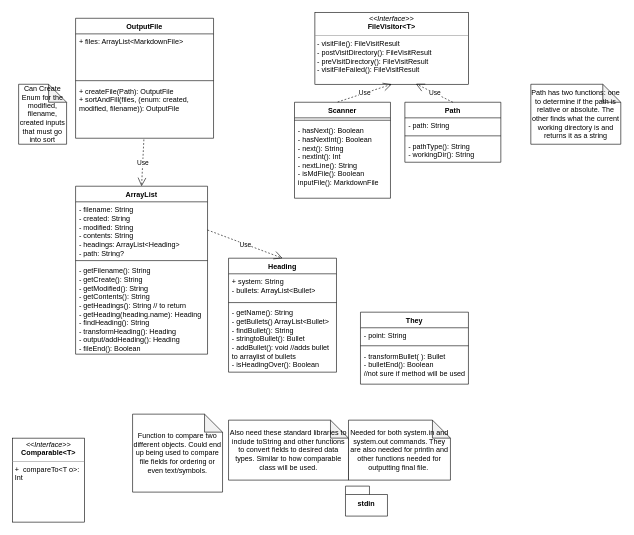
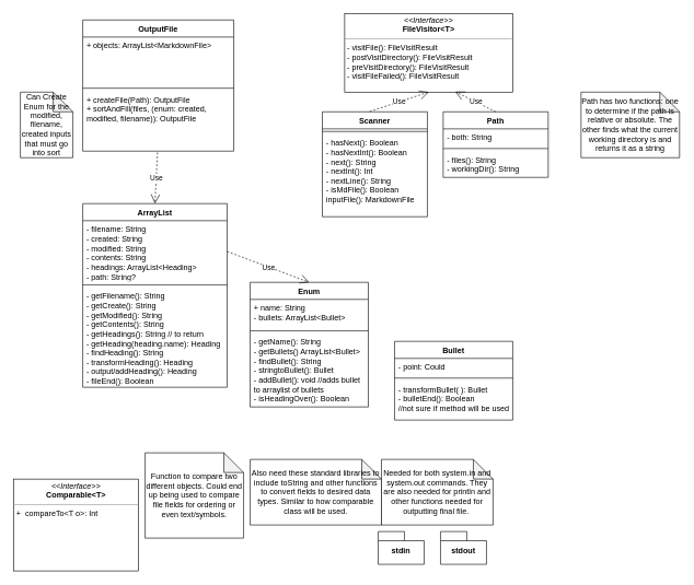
  <mxCell id="0" />
  <mxCell id="1" parent="0" />
  <mxCell id="2" value="ArrayList" style="swimlane;fontStyle=1;align=center;verticalAlign=top;childLayout=stackLayout;horizontal=1;startSize=26;horizontalStack=0;resizeParent=1;resizeParentMax=0;resizeLast=0;collapsible=1;marginBottom=0;whiteSpace=wrap;html=1;" parent="1" vertex="1"><mxGeometry x="125" y="310" width="220" height="280" as="geometry" /></mxCell>
  <mxCell id="3" value="- filename: String&lt;br&gt;- created: String&amp;nbsp;&lt;br&gt;- modified: String&lt;br&gt;- contents: String&lt;br&gt;- headings: ArrayList&amp;lt;Heading&amp;gt;&lt;br&gt;- path: String?" style="text;strokeColor=none;fillColor=none;align=left;verticalAlign=top;spacingLeft=4;spacingRight=4;overflow=hidden;rotatable=0;points=[[0,0.5],[1,0.5]];portConstraint=eastwest;whiteSpace=wrap;html=1;" parent="2" vertex="1"><mxGeometry y="26" width="220" height="94" as="geometry" /></mxCell>
  <mxCell id="4" value="" style="line;strokeWidth=1;fillColor=none;align=left;verticalAlign=middle;spacingTop=-1;spacingLeft=3;spacingRight=3;rotatable=0;labelPosition=right;points=[];portConstraint=eastwest;strokeColor=inherit;" parent="2" vertex="1"><mxGeometry y="120" width="220" height="8" as="geometry" /></mxCell>
  <mxCell id="5" value="&lt;div&gt;- getFilename(): String&lt;/div&gt;&lt;div&gt;- getCreate(): String&lt;/div&gt;&lt;div&gt;- getModified(): String&amp;nbsp;&lt;/div&gt;&lt;div&gt;- getContents(): String&lt;/div&gt;&lt;div&gt;- getHeadings(): String // to return&lt;/div&gt;&lt;div&gt;- getHeading(heading.name): Heading&lt;/div&gt;&lt;div&gt;- findHeading(): String&lt;/div&gt;&lt;div&gt;- transformHeading(): Heading&lt;/div&gt;&lt;div&gt;- output/addHeading(): Heading&lt;/div&gt;&lt;div&gt;- fileEnd(): Boolean&lt;/div&gt;" style="text;strokeColor=none;fillColor=none;align=left;verticalAlign=top;spacingLeft=4;spacingRight=4;overflow=hidden;rotatable=0;points=[[0,0.5],[1,0.5]];portConstraint=eastwest;whiteSpace=wrap;html=1;" parent="2" vertex="1"><mxGeometry y="128" width="220" height="152" as="geometry" /></mxCell>
- <mxCell id="6" value="Heading" style="swimlane;fontStyle=1;align=center;verticalAlign=top;childLayout=stackLayout;horizontal=1;startSize=26;horizontalStack=0;resizeParent=1;resizeParentMax=0;resizeLast=0;collapsible=1;marginBottom=0;whiteSpace=wrap;html=1;" parent="1" vertex="1"><mxGeometry x="380" y="430" width="180" height="190" as="geometry" /></mxCell>
- <mxCell id="7" value="+ system: String&lt;br&gt;- bullets: ArrayList&amp;lt;Bullet&amp;gt;" style="text;strokeColor=none;fillColor=none;align=left;verticalAlign=top;spacingLeft=4;spacingRight=4;overflow=hidden;rotatable=0;points=[[0,0.5],[1,0.5]];portConstraint=eastwest;whiteSpace=wrap;html=1;" parent="6" vertex="1"><mxGeometry y="26" width="180" height="44" as="geometry" /></mxCell>
+ <mxCell id="6" value="Enum" style="swimlane;fontStyle=1;align=center;verticalAlign=top;childLayout=stackLayout;horizontal=1;startSize=26;horizontalStack=0;resizeParent=1;resizeParentMax=0;resizeLast=0;collapsible=1;marginBottom=0;whiteSpace=wrap;html=1;" parent="1" vertex="1"><mxGeometry x="380" y="430" width="180" height="190" as="geometry" /></mxCell>
+ <mxCell id="7" value="+ name: String&lt;br&gt;- bullets: ArrayList&amp;lt;Bullet&amp;gt;" style="text;strokeColor=none;fillColor=none;align=left;verticalAlign=top;spacingLeft=4;spacingRight=4;overflow=hidden;rotatable=0;points=[[0,0.5],[1,0.5]];portConstraint=eastwest;whiteSpace=wrap;html=1;" parent="6" vertex="1"><mxGeometry y="26" width="180" height="44" as="geometry" /></mxCell>
  <mxCell id="8" value="" style="line;strokeWidth=1;fillColor=none;align=left;verticalAlign=middle;spacingTop=-1;spacingLeft=3;spacingRight=3;rotatable=0;labelPosition=right;points=[];portConstraint=eastwest;strokeColor=inherit;" parent="6" vertex="1"><mxGeometry y="70" width="180" height="8" as="geometry" /></mxCell>
  <mxCell id="9" value="- getName(): String&amp;nbsp;&lt;br&gt;- getBullets() ArrayList&amp;lt;Bullet&amp;gt;&lt;br&gt;- findBullet(): String&lt;br&gt;- stringtoBullet(): Bullet&lt;br&gt;- addBullet(): void //adds bullet to arraylist of bullets&lt;br&gt;- isHeadingOver(): Boolean" style="text;strokeColor=none;fillColor=none;align=left;verticalAlign=top;spacingLeft=4;spacingRight=4;overflow=hidden;rotatable=0;points=[[0,0.5],[1,0.5]];portConstraint=eastwest;whiteSpace=wrap;html=1;" parent="6" vertex="1"><mxGeometry y="78" width="180" height="112" as="geometry" /></mxCell>
- <mxCell id="10" value="They" style="swimlane;fontStyle=1;align=center;verticalAlign=top;childLayout=stackLayout;horizontal=1;startSize=26;horizontalStack=0;resizeParent=1;resizeParentMax=0;resizeLast=0;collapsible=1;marginBottom=0;whiteSpace=wrap;html=1;" parent="1" vertex="1"><mxGeometry x="600" y="520" width="180" height="120" as="geometry" /></mxCell>
- <mxCell id="11" value="- point: String" style="text;strokeColor=none;fillColor=none;align=left;verticalAlign=top;spacingLeft=4;spacingRight=4;overflow=hidden;rotatable=0;points=[[0,0.5],[1,0.5]];portConstraint=eastwest;whiteSpace=wrap;html=1;" parent="10" vertex="1"><mxGeometry y="26" width="180" height="26" as="geometry" /></mxCell>
+ <mxCell id="10" value="Bullet" style="swimlane;fontStyle=1;align=center;verticalAlign=top;childLayout=stackLayout;horizontal=1;startSize=26;horizontalStack=0;resizeParent=1;resizeParentMax=0;resizeLast=0;collapsible=1;marginBottom=0;whiteSpace=wrap;html=1;" parent="1" vertex="1"><mxGeometry x="600" y="520" width="180" height="120" as="geometry" /></mxCell>
+ <mxCell id="11" value="- point: Could" style="text;strokeColor=none;fillColor=none;align=left;verticalAlign=top;spacingLeft=4;spacingRight=4;overflow=hidden;rotatable=0;points=[[0,0.5],[1,0.5]];portConstraint=eastwest;whiteSpace=wrap;html=1;" parent="10" vertex="1"><mxGeometry y="26" width="180" height="26" as="geometry" /></mxCell>
  <mxCell id="12" value="" style="line;strokeWidth=1;fillColor=none;align=left;verticalAlign=middle;spacingTop=-1;spacingLeft=3;spacingRight=3;rotatable=0;labelPosition=right;points=[];portConstraint=eastwest;strokeColor=inherit;" parent="10" vertex="1"><mxGeometry y="52" width="180" height="8" as="geometry" /></mxCell>
  <mxCell id="13" value="- transformBullet( ): Bullet&amp;nbsp; &lt;br&gt;- bulletEnd(): Boolean &lt;br&gt;&lt;span style=&quot;&quot;&gt; &lt;/span&gt;//not sure if method will be used" style="text;strokeColor=none;fillColor=none;align=left;verticalAlign=top;spacingLeft=4;spacingRight=4;overflow=hidden;rotatable=0;points=[[0,0.5],[1,0.5]];portConstraint=eastwest;whiteSpace=wrap;html=1;" parent="10" vertex="1"><mxGeometry y="60" width="180" height="60" as="geometry" /></mxCell>
  <mxCell id="14" value="OutputFile" style="swimlane;fontStyle=1;align=center;verticalAlign=top;childLayout=stackLayout;horizontal=1;startSize=26;horizontalStack=0;resizeParent=1;resizeParentMax=0;resizeLast=0;collapsible=1;marginBottom=0;whiteSpace=wrap;html=1;" parent="1" vertex="1"><mxGeometry x="125" y="30" width="230" height="200" as="geometry" /></mxCell>
- <mxCell id="15" value="+ files: ArrayList&amp;lt;MarkdownFile&amp;gt;&lt;br&gt;" style="text;strokeColor=none;fillColor=none;align=left;verticalAlign=top;spacingLeft=4;spacingRight=4;overflow=hidden;rotatable=0;points=[[0,0.5],[1,0.5]];portConstraint=eastwest;whiteSpace=wrap;html=1;" parent="14" vertex="1"><mxGeometry y="26" width="230" height="74" as="geometry" /></mxCell>
+ <mxCell id="15" value="+ objects: ArrayList&amp;lt;MarkdownFile&amp;gt;&lt;br&gt;" style="text;strokeColor=none;fillColor=none;align=left;verticalAlign=top;spacingLeft=4;spacingRight=4;overflow=hidden;rotatable=0;points=[[0,0.5],[1,0.5]];portConstraint=eastwest;whiteSpace=wrap;html=1;" parent="14" vertex="1"><mxGeometry y="26" width="230" height="74" as="geometry" /></mxCell>
  <mxCell id="16" value="" style="line;strokeWidth=1;fillColor=none;align=left;verticalAlign=middle;spacingTop=-1;spacingLeft=3;spacingRight=3;rotatable=0;labelPosition=right;points=[];portConstraint=eastwest;strokeColor=inherit;" parent="14" vertex="1"><mxGeometry y="100" width="230" height="8" as="geometry" /></mxCell>
  <mxCell id="17" value="+ createFile(Path): OutputFile&lt;br&gt;+ sortAndFill(files, (enum: created, modified, filename)): OutputFile" style="text;strokeColor=none;fillColor=none;align=left;verticalAlign=top;spacingLeft=4;spacingRight=4;overflow=hidden;rotatable=0;points=[[0,0.5],[1,0.5]];portConstraint=eastwest;whiteSpace=wrap;html=1;" parent="14" vertex="1"><mxGeometry y="108" width="230" height="92" as="geometry" /></mxCell>
  <mxCell id="18" value="Use" style="endArrow=open;endSize=12;dashed=1;html=1;rounded=0;exitX=1;exitY=0.5;exitDx=0;exitDy=0;entryX=0.5;entryY=0;entryDx=0;entryDy=0;" parent="1" source="3" target="6" edge="1"><mxGeometry width="160" relative="1" as="geometry"><mxPoint x="370" y="460" as="sourcePoint" /><mxPoint x="530" y="460" as="targetPoint" /></mxGeometry></mxCell>
  <mxCell id="19" value="Use" style="endArrow=open;endSize=12;dashed=1;html=1;rounded=0;exitX=0.495;exitY=1.022;exitDx=0;exitDy=0;exitPerimeter=0;entryX=0.5;entryY=0;entryDx=0;entryDy=0;" parent="1" source="17" target="2" edge="1"><mxGeometry width="160" relative="1" as="geometry"><mxPoint x="370" y="310" as="sourcePoint" /><mxPoint x="530" y="310" as="targetPoint" /></mxGeometry></mxCell>
  <mxCell id="20" value="Function to compare two different objects. Could end up being used to compare file fields for ordering or even text/symbols." style="shape=note;whiteSpace=wrap;html=1;backgroundOutline=1;darkOpacity=0.05;" parent="1" vertex="1"><mxGeometry x="220" y="690" width="150" height="130" as="geometry" /></mxCell>
- <mxCell id="21" value="&lt;p style=&quot;margin:0px;margin-top:4px;text-align:center;&quot;&gt;&lt;i&gt;&amp;lt;&amp;lt;Interface&amp;gt;&amp;gt;&lt;/i&gt;&lt;br&gt;&lt;b&gt;Comparable&amp;lt;T&amp;gt;&lt;/b&gt;&lt;/p&gt;&lt;hr size=&quot;1&quot;&gt;&lt;p style=&quot;margin:0px;margin-left:4px;&quot;&gt;&lt;span style=&quot;background-color: initial;&quot;&gt;+&amp;nbsp; compareTo&amp;lt;T o&amp;gt;: Int&lt;/span&gt;&lt;/p&gt;" style="verticalAlign=top;align=left;overflow=fill;fontSize=12;fontFamily=Helvetica;html=1;whiteSpace=wrap;" parent="1" vertex="1"><mxGeometry x="20" y="730" width="120" height="140" as="geometry" /></mxCell>
+ <mxCell id="21" value="&lt;p style=&quot;margin:0px;margin-top:4px;text-align:center;&quot;&gt;&lt;i&gt;&amp;lt;&amp;lt;Interface&amp;gt;&amp;gt;&lt;/i&gt;&lt;br&gt;&lt;b&gt;Comparable&amp;lt;T&amp;gt;&lt;/b&gt;&lt;/p&gt;&lt;hr size=&quot;1&quot;&gt;&lt;p style=&quot;margin:0px;margin-left:4px;&quot;&gt;&lt;span style=&quot;background-color: initial;&quot;&gt;+&amp;nbsp; compareTo&amp;lt;T o&amp;gt;: Int&lt;/span&gt;&lt;/p&gt;" style="verticalAlign=top;align=left;overflow=fill;fontSize=12;fontFamily=Helvetica;html=1;whiteSpace=wrap;" parent="1" vertex="1"><mxGeometry x="20" y="730" width="190" height="140" as="geometry" /></mxCell>
  <mxCell id="22" value="stdin" style="shape=folder;fontStyle=1;spacingTop=10;tabWidth=40;tabHeight=14;tabPosition=left;html=1;whiteSpace=wrap;" parent="1" vertex="1"><mxGeometry x="575" y="810" width="70" height="50" as="geometry" /></mxCell>
+ <mxCell id="23" value="stdout" style="shape=folder;fontStyle=1;spacingTop=10;tabWidth=40;tabHeight=14;tabPosition=left;html=1;whiteSpace=wrap;" parent="1" vertex="1"><mxGeometry x="670" y="810" width="70" height="50" as="geometry" /></mxCell>
  <mxCell id="24" value="Needed for both system.in and system.out commands. They are also needed for println and other functions needed for outputting final file.&amp;nbsp;" style="shape=note;whiteSpace=wrap;html=1;backgroundOutline=1;darkOpacity=0.05;" parent="1" vertex="1"><mxGeometry x="580" y="700" width="170" height="100" as="geometry" /></mxCell>
  <mxCell id="25" value="Also need these standard libraries to include toString and other functions to convert fields to desired data types. Similar to how comparable class will be used." style="shape=note;whiteSpace=wrap;html=1;backgroundOutline=1;darkOpacity=0.05;" parent="1" vertex="1"><mxGeometry x="380" y="700" width="200" height="100" as="geometry" /></mxCell>
  <mxCell id="26" value="Scanner" style="swimlane;fontStyle=1;align=center;verticalAlign=top;childLayout=stackLayout;horizontal=1;startSize=26;horizontalStack=0;resizeParent=1;resizeParentMax=0;resizeLast=0;collapsible=1;marginBottom=0;whiteSpace=wrap;html=1;" parent="1" vertex="1"><mxGeometry x="490" width="160" height="160" as="geometry" y="170" /></mxCell>
  <mxCell id="27" value="" style="line;strokeWidth=1;fillColor=none;align=left;verticalAlign=middle;spacingTop=-1;spacingLeft=3;spacingRight=3;rotatable=0;labelPosition=right;points=[];portConstraint=eastwest;strokeColor=inherit;" parent="26" vertex="1"><mxGeometry y="26" width="160" height="8" as="geometry" /></mxCell>
  <mxCell id="28" value="- hasNext(): Boolean&lt;br&gt;- hasNextInt(): Boolean&lt;br&gt;- next(): String&lt;br&gt;- nextInt(): Int&lt;br&gt;- nextLine(): String&lt;br&gt;- isMdFile(): Boolean&lt;br&gt;inputFile(): MarkdownFile" style="text;strokeColor=none;fillColor=none;align=left;verticalAlign=top;spacingLeft=4;spacingRight=4;overflow=hidden;rotatable=0;points=[[0,0.5],[1,0.5]];portConstraint=eastwest;whiteSpace=wrap;html=1;" parent="26" vertex="1"><mxGeometry y="34" width="160" height="126" as="geometry" /></mxCell>
  <mxCell id="29" value="Path" style="swimlane;fontStyle=1;align=center;verticalAlign=top;childLayout=stackLayout;horizontal=1;startSize=26;horizontalStack=0;resizeParent=1;resizeParentMax=0;resizeLast=0;collapsible=1;marginBottom=0;whiteSpace=wrap;html=1;" parent="1" vertex="1"><mxGeometry x="674" width="160" height="100" as="geometry" y="170" /></mxCell>
- <mxCell id="30" value="- path: String" style="text;strokeColor=none;fillColor=none;align=left;verticalAlign=top;spacingLeft=4;spacingRight=4;overflow=hidden;rotatable=0;points=[[0,0.5],[1,0.5]];portConstraint=eastwest;whiteSpace=wrap;html=1;" parent="29" vertex="1"><mxGeometry y="26" width="160" height="26" as="geometry" /></mxCell>
+ <mxCell id="30" value="- both: String" style="text;strokeColor=none;fillColor=none;align=left;verticalAlign=top;spacingLeft=4;spacingRight=4;overflow=hidden;rotatable=0;points=[[0,0.5],[1,0.5]];portConstraint=eastwest;whiteSpace=wrap;html=1;" parent="29" vertex="1"><mxGeometry y="26" width="160" height="26" as="geometry" /></mxCell>
  <mxCell id="31" value="" style="line;strokeWidth=1;fillColor=none;align=left;verticalAlign=middle;spacingTop=-1;spacingLeft=3;spacingRight=3;rotatable=0;labelPosition=right;points=[];portConstraint=eastwest;strokeColor=inherit;" parent="29" vertex="1"><mxGeometry y="52" width="160" height="8" as="geometry" /></mxCell>
- <mxCell id="32" value="- pathType(): String&lt;br&gt;- workingDir(): String" style="text;strokeColor=none;fillColor=none;align=left;verticalAlign=top;spacingLeft=4;spacingRight=4;overflow=hidden;rotatable=0;points=[[0,0.5],[1,0.5]];portConstraint=eastwest;whiteSpace=wrap;html=1;" parent="29" vertex="1"><mxGeometry y="60" width="160" height="40" as="geometry" /></mxCell>
+ <mxCell id="32" value="- files(): String&lt;br&gt;- workingDir(): String" style="text;strokeColor=none;fillColor=none;align=left;verticalAlign=top;spacingLeft=4;spacingRight=4;overflow=hidden;rotatable=0;points=[[0,0.5],[1,0.5]];portConstraint=eastwest;whiteSpace=wrap;html=1;" parent="29" vertex="1"><mxGeometry y="60" width="160" height="40" as="geometry" /></mxCell>
  <mxCell id="33" value="Path has two functions: one to determine if the path is relative or absolute. The other finds what the current working directory is and returns it as a string" style="shape=note;whiteSpace=wrap;html=1;backgroundOutline=1;darkOpacity=0.05;" parent="1" vertex="1"><mxGeometry x="884" y="140" width="150" height="100" as="geometry" /></mxCell>
  <mxCell id="34" value="&lt;p style=&quot;margin:0px;margin-top:4px;text-align:center;&quot;&gt;&lt;i&gt;&amp;lt;&amp;lt;Interface&amp;gt;&amp;gt;&lt;/i&gt;&lt;br&gt;&lt;b&gt;FileVisitor&amp;lt;T&amp;gt;&lt;/b&gt;&lt;/p&gt;&lt;hr size=&quot;1&quot;&gt;&lt;p style=&quot;margin:0px;margin-left:4px;&quot;&gt;- visitFile(): FileVisitResult&lt;/p&gt;&lt;p style=&quot;margin:0px;margin-left:4px;&quot;&gt;- postVisitDirectory(): FileVisitResult&lt;/p&gt;&lt;p style=&quot;margin:0px;margin-left:4px;&quot;&gt;- preVisitDirectory(): FileVisitResult&lt;/p&gt;&lt;p style=&quot;margin:0px;margin-left:4px;&quot;&gt;- visitFileFailed(): FileVisitResult&lt;/p&gt;" style="verticalAlign=top;align=left;overflow=fill;fontSize=12;fontFamily=Helvetica;html=1;whiteSpace=wrap;" parent="1" vertex="1"><mxGeometry x="524" y="20" width="256" height="120" as="geometry" /></mxCell>
  <mxCell id="35" value="Use" style="endArrow=open;endSize=12;dashed=1;html=1;rounded=0;exitX=0.45;exitY=-0.003;exitDx=0;exitDy=0;exitPerimeter=0;entryX=0.5;entryY=1;entryDx=0;entryDy=0;" parent="1" source="26" target="34" edge="1"><mxGeometry width="160" relative="1" as="geometry"><mxPoint x="514" y="140" as="sourcePoint" /><mxPoint x="674" y="140" as="targetPoint" /></mxGeometry></mxCell>
  <mxCell id="36" value="Use" style="endArrow=open;endSize=12;dashed=1;html=1;rounded=0;entryX=0.658;entryY=0.994;entryDx=0;entryDy=0;entryPerimeter=0;exitX=0.5;exitY=0;exitDx=0;exitDy=0;" parent="1" source="29" target="34" edge="1"><mxGeometry width="160" relative="1" as="geometry"><mxPoint x="564" y="330" as="sourcePoint" /><mxPoint x="724" y="330" as="targetPoint" /></mxGeometry></mxCell>
  <mxCell id="37" value="Can Create Enum for the modified, filename, created inputs that must go into sort" style="shape=note;whiteSpace=wrap;html=1;backgroundOutline=1;darkOpacity=0.05;" parent="1" vertex="1"><mxGeometry x="30" y="140" width="80" height="100" as="geometry" /></mxCell>
